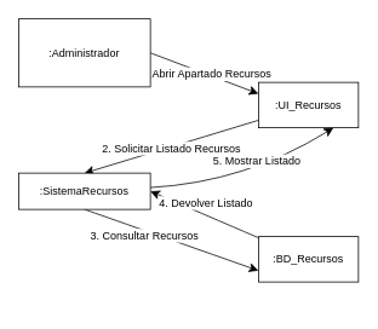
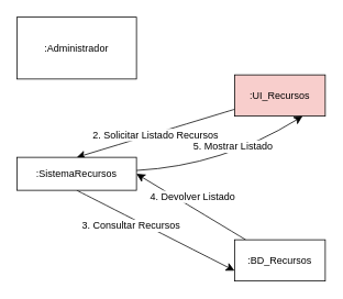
  <mxCell id="0" />
  <mxCell id="1" parent="0" />
- <mxCell id="2" style="edgeStyle=none;curved=1;rounded=0;orthogonalLoop=1;jettySize=auto;html=1;entryX=0;entryY=0.25;entryDx=0;entryDy=0;fontSize=12;startSize=8;endSize=8;exitX=1;exitY=0.5;exitDx=0;exitDy=0;" edge="1" parent="1" source="4" target="7"><mxGeometry relative="1" as="geometry" /></mxCell>
- <mxCell id="3" value="1. Abrir Apartado Recursos" style="edgeLabel;html=1;align=center;verticalAlign=middle;resizable=0;points=[];fontSize=12;" vertex="1" connectable="0" parent="2"><mxGeometry x="-0.032" y="-1" relative="1" as="geometry"><mxPoint x="3" as="offset" /></mxGeometry></mxCell>
  <mxCell id="4" value=":Administrador" style="html=1;whiteSpace=wrap;" vertex="1" parent="1"><mxGeometry x="20" y="20" width="145" height="75" as="geometry" /></mxCell>
  <mxCell id="5" style="edgeStyle=none;curved=1;rounded=0;orthogonalLoop=1;jettySize=auto;html=1;entryX=0.5;entryY=0;entryDx=0;entryDy=0;fontSize=12;startSize=8;endSize=8;" edge="1" parent="1" source="7" target="12"><mxGeometry relative="1" as="geometry" /></mxCell>
  <mxCell id="6" value="2. Solicitar Listado Recursos" style="edgeLabel;html=1;align=center;verticalAlign=middle;resizable=0;points=[];fontSize=12;" vertex="1" connectable="0" parent="5"><mxGeometry x="0.011" y="1" relative="1" as="geometry"><mxPoint as="offset" /></mxGeometry></mxCell>
- <mxCell id="7" value=":UI_Recursos" style="html=1;whiteSpace=wrap;" vertex="1" parent="1"><mxGeometry x="284" y="90" width="110" height="50" as="geometry" /></mxCell>
+ <mxCell id="7" value=":UI_Recursos" style="html=1;whiteSpace=wrap;fillColor=#f8cecc;" vertex="1" parent="1"><mxGeometry x="284" y="90" width="110" height="50" as="geometry" /></mxCell>
  <mxCell id="8" style="edgeStyle=none;curved=1;rounded=0;orthogonalLoop=1;jettySize=auto;html=1;entryX=0;entryY=0.75;entryDx=0;entryDy=0;fontSize=12;startSize=8;endSize=8;exitX=0.5;exitY=1;exitDx=0;exitDy=0;" edge="1" parent="1" source="12" target="15"><mxGeometry relative="1" as="geometry" /></mxCell>
  <mxCell id="9" value="3. Consultar Recursos&amp;nbsp;" style="edgeLabel;html=1;align=center;verticalAlign=middle;resizable=0;points=[];fontSize=12;" vertex="1" connectable="0" parent="8"><mxGeometry x="-0.097" y="2" relative="1" as="geometry"><mxPoint x="-20" as="offset" /></mxGeometry></mxCell>
  <mxCell id="10" style="edgeStyle=none;curved=1;rounded=0;orthogonalLoop=1;jettySize=auto;html=1;entryX=0.75;entryY=1;entryDx=0;entryDy=0;fontSize=12;startSize=8;endSize=8;" edge="1" parent="1" source="12" target="7"><mxGeometry relative="1" as="geometry"><Array as="points"><mxPoint x="270" y="200" /></Array></mxGeometry></mxCell>
  <mxCell id="11" value="5. Mostrar Listado" style="edgeLabel;html=1;align=center;verticalAlign=middle;resizable=0;points=[];fontSize=12;" vertex="1" connectable="0" parent="10"><mxGeometry x="0.167" y="14" relative="1" as="geometry"><mxPoint as="offset" /></mxGeometry></mxCell>
  <mxCell id="12" value=":SistemaRecursos" style="html=1;whiteSpace=wrap;" vertex="1" parent="1"><mxGeometry x="20" y="190" width="145" height="40" as="geometry" /></mxCell>
  <mxCell id="13" style="edgeStyle=none;curved=1;rounded=0;orthogonalLoop=1;jettySize=auto;html=1;entryX=1;entryY=0.5;entryDx=0;entryDy=0;fontSize=12;startSize=8;endSize=8;" edge="1" parent="1" source="15" target="12"><mxGeometry relative="1" as="geometry" /></mxCell>
  <mxCell id="14" value="4. Devolver Listado" style="edgeLabel;html=1;align=center;verticalAlign=middle;resizable=0;points=[];fontSize=12;" vertex="1" connectable="0" parent="13"><mxGeometry x="-0.029" y="1" relative="1" as="geometry"><mxPoint y="-15" as="offset" /></mxGeometry></mxCell>
- <mxCell id="15" value=":BD_Recursos" style="html=1;whiteSpace=wrap;" vertex="1" parent="1"><mxGeometry x="284" y="260" width="110" height="50" as="geometry" /></mxCell>
+ <mxCell id="15" value=":BD_Recursos" style="html=1;whiteSpace=wrap;" vertex="1" parent="1"><mxGeometry x="284" y="290" width="110" height="50" as="geometry" /></mxCell>
